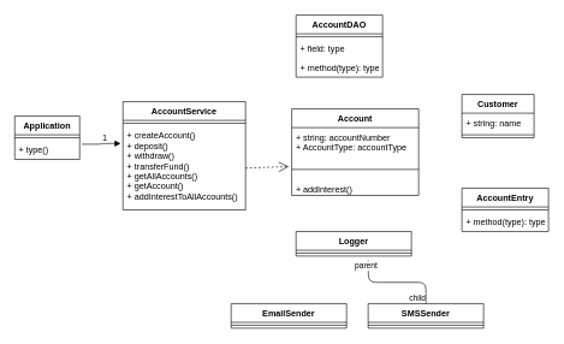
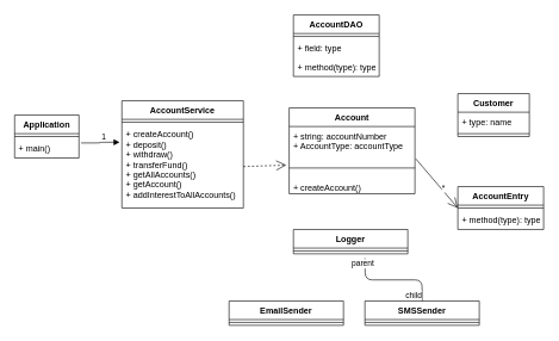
  <mxCell id="0" />
  <mxCell id="1" parent="0" />
  <mxCell id="2" value="Application" style="swimlane;fontStyle=1;align=center;verticalAlign=top;childLayout=stackLayout;horizontal=1;startSize=26;horizontalStack=0;resizeParent=1;resizeParentMax=0;resizeLast=0;collapsible=1;marginBottom=0;" parent="1" vertex="1"><mxGeometry x="20" y="160" width="90" height="60" as="geometry" /></mxCell>
  <mxCell id="3" value="" style="line;strokeWidth=1;fillColor=none;align=left;verticalAlign=middle;spacingTop=-1;spacingLeft=3;spacingRight=3;rotatable=0;labelPosition=right;points=[];portConstraint=eastwest;" parent="2" vertex="1"><mxGeometry y="26" width="90" height="8" as="geometry" /></mxCell>
- <mxCell id="4" value="+ type()&#10;" style="text;strokeColor=none;fillColor=none;align=left;verticalAlign=top;spacingLeft=4;spacingRight=4;overflow=hidden;rotatable=0;points=[[0,0.5],[1,0.5]];portConstraint=eastwest;" parent="2" vertex="1"><mxGeometry y="34" width="90" height="26" as="geometry" /></mxCell>
+ <mxCell id="4" value="+ main()&#10;" style="text;strokeColor=none;fillColor=none;align=left;verticalAlign=top;spacingLeft=4;spacingRight=4;overflow=hidden;rotatable=0;points=[[0,0.5],[1,0.5]];portConstraint=eastwest;" parent="2" vertex="1"><mxGeometry y="34" width="90" height="26" as="geometry" /></mxCell>
  <mxCell id="5" value="Customer" style="swimlane;fontStyle=1;align=center;verticalAlign=top;childLayout=stackLayout;horizontal=1;startSize=26;horizontalStack=0;resizeParent=1;resizeParentMax=0;resizeLast=0;collapsible=1;marginBottom=0;" parent="1" vertex="1"><mxGeometry x="640" y="130" width="100" height="60" as="geometry" /></mxCell>
- <mxCell id="6" value="+ string: name" style="text;strokeColor=none;fillColor=none;align=left;verticalAlign=top;spacingLeft=4;spacingRight=4;overflow=hidden;rotatable=0;points=[[0,0.5],[1,0.5]];portConstraint=eastwest;" parent="5" vertex="1"><mxGeometry y="26" width="100" height="26" as="geometry" /></mxCell>
+ <mxCell id="6" value="+ type: name" style="text;strokeColor=none;fillColor=none;align=left;verticalAlign=top;spacingLeft=4;spacingRight=4;overflow=hidden;rotatable=0;points=[[0,0.5],[1,0.5]];portConstraint=eastwest;" parent="5" vertex="1"><mxGeometry y="26" width="100" height="26" as="geometry" /></mxCell>
  <mxCell id="7" value="" style="line;strokeWidth=1;fillColor=none;align=left;verticalAlign=middle;spacingTop=-1;spacingLeft=3;spacingRight=3;rotatable=0;labelPosition=right;points=[];portConstraint=eastwest;" parent="5" vertex="1"><mxGeometry y="52" width="100" height="8" as="geometry" /></mxCell>
  <mxCell id="8" value="AccountEntry&#10;" style="swimlane;fontStyle=1;align=center;verticalAlign=top;childLayout=stackLayout;horizontal=1;startSize=26;horizontalStack=0;resizeParent=1;resizeParentMax=0;resizeLast=0;collapsible=1;marginBottom=0;" parent="1" vertex="1"><mxGeometry x="640" y="260" width="120" height="60" as="geometry" /></mxCell>
  <mxCell id="9" value="" style="line;strokeWidth=1;fillColor=none;align=left;verticalAlign=middle;spacingTop=-1;spacingLeft=3;spacingRight=3;rotatable=0;labelPosition=right;points=[];portConstraint=eastwest;" parent="8" vertex="1"><mxGeometry y="26" width="120" height="8" as="geometry" /></mxCell>
  <mxCell id="10" value="+ method(type): type" style="text;strokeColor=none;fillColor=none;align=left;verticalAlign=top;spacingLeft=4;spacingRight=4;overflow=hidden;rotatable=0;points=[[0,0.5],[1,0.5]];portConstraint=eastwest;" parent="8" vertex="1"><mxGeometry y="34" width="120" height="26" as="geometry" /></mxCell>
  <mxCell id="11" value="AccountDAO&#10;" style="swimlane;fontStyle=1;align=center;verticalAlign=top;childLayout=stackLayout;horizontal=1;startSize=26;horizontalStack=0;resizeParent=1;resizeParentMax=0;resizeLast=0;collapsible=1;marginBottom=0;" parent="1" vertex="1"><mxGeometry x="410" y="20" width="120" height="86" as="geometry" /></mxCell>
  <mxCell id="12" value="" style="line;strokeWidth=1;fillColor=none;align=left;verticalAlign=middle;spacingTop=-1;spacingLeft=3;spacingRight=3;rotatable=0;labelPosition=right;points=[];portConstraint=eastwest;" parent="11" vertex="1"><mxGeometry y="26" width="120" height="8" as="geometry" /></mxCell>
  <mxCell id="13" value="+ field: type" style="text;strokeColor=none;fillColor=none;align=left;verticalAlign=top;spacingLeft=4;spacingRight=4;overflow=hidden;rotatable=0;points=[[0,0.5],[1,0.5]];portConstraint=eastwest;" parent="11" vertex="1"><mxGeometry y="34" width="120" height="26" as="geometry" /></mxCell>
  <mxCell id="14" value="+ method(type): type" style="text;strokeColor=none;fillColor=none;align=left;verticalAlign=top;spacingLeft=4;spacingRight=4;overflow=hidden;rotatable=0;points=[[0,0.5],[1,0.5]];portConstraint=eastwest;" parent="11" vertex="1"><mxGeometry y="60" width="120" height="26" as="geometry" /></mxCell>
  <mxCell id="15" value="AccountService&#10;" style="swimlane;fontStyle=1;align=center;verticalAlign=top;childLayout=stackLayout;horizontal=1;startSize=26;horizontalStack=0;resizeParent=1;resizeParentMax=0;resizeLast=0;collapsible=1;marginBottom=0;" parent="1" vertex="1"><mxGeometry x="170" y="140" width="170" height="150" as="geometry" /></mxCell>
  <mxCell id="16" value="" style="line;strokeWidth=1;fillColor=none;align=left;verticalAlign=middle;spacingTop=-1;spacingLeft=3;spacingRight=3;rotatable=0;labelPosition=right;points=[];portConstraint=eastwest;" parent="15" vertex="1"><mxGeometry y="26" width="170" height="8" as="geometry" /></mxCell>
  <mxCell id="17" value="+ createAccount()&#10;+ deposit()&#10;+ withdraw()&#10;+ transferFund()&#10;+ getAllAccounts()&#10;+ getAccount()&#10;+ addInterestToAllAccounts()&#10;&#10;" style="text;strokeColor=none;fillColor=none;align=left;verticalAlign=top;spacingLeft=4;spacingRight=4;overflow=hidden;rotatable=0;points=[[0,0.5],[1,0.5]];portConstraint=eastwest;" parent="15" vertex="1"><mxGeometry y="34" width="170" height="116" as="geometry" /></mxCell>
  <mxCell id="18" value="Account" style="swimlane;fontStyle=1;align=center;verticalAlign=top;childLayout=stackLayout;horizontal=1;startSize=26;horizontalStack=0;resizeParent=1;resizeParentMax=0;resizeLast=0;collapsible=1;marginBottom=0;" parent="1" vertex="1"><mxGeometry x="404" y="150" width="176" height="120" as="geometry" /></mxCell>
  <mxCell id="19" value="+ string: accountNumber&#10;+ AccountType: accountType" style="text;strokeColor=none;fillColor=none;align=left;verticalAlign=top;spacingLeft=4;spacingRight=4;overflow=hidden;rotatable=0;points=[[0,0.5],[1,0.5]];portConstraint=eastwest;" parent="18" vertex="1"><mxGeometry y="26" width="176" height="44" as="geometry" /></mxCell>
  <mxCell id="20" value="" style="line;strokeWidth=1;fillColor=none;align=left;verticalAlign=middle;spacingTop=-1;spacingLeft=3;spacingRight=3;rotatable=0;labelPosition=right;points=[];portConstraint=eastwest;" parent="18" vertex="1"><mxGeometry y="70" width="176" height="28" as="geometry" /></mxCell>
- <mxCell id="21" value="+ addInterest()&#10;" style="text;strokeColor=none;fillColor=none;align=left;verticalAlign=top;spacingLeft=4;spacingRight=4;overflow=hidden;rotatable=0;points=[[0,0.5],[1,0.5]];portConstraint=eastwest;" parent="18" vertex="1"><mxGeometry y="98" width="176" height="22" as="geometry" /></mxCell>
+ <mxCell id="21" value="+ createAccount()&#10;" style="text;strokeColor=none;fillColor=none;align=left;verticalAlign=top;spacingLeft=4;spacingRight=4;overflow=hidden;rotatable=0;points=[[0,0.5],[1,0.5]];portConstraint=eastwest;" parent="18" vertex="1"><mxGeometry y="98" width="176" height="22" as="geometry" /></mxCell>
  <mxCell id="22" value="" style="endArrow=block;endFill=1;html=1;edgeStyle=orthogonalEdgeStyle;align=left;verticalAlign=top;fontColor=#000000;exitX=1.033;exitY=0.192;exitDx=0;exitDy=0;exitPerimeter=0;entryX=-0.018;entryY=0.207;entryDx=0;entryDy=0;entryPerimeter=0;" parent="1" source="4" target="17" edge="1"><mxGeometry x="-1" relative="1" as="geometry"><mxPoint x="320" y="250" as="sourcePoint" /><mxPoint x="480" y="250" as="targetPoint" /></mxGeometry></mxCell>
  <mxCell id="23" value="1" style="edgeLabel;resizable=0;html=1;align=left;verticalAlign=bottom;" parent="22" connectable="0" vertex="1"><mxGeometry x="-1" relative="1" as="geometry"><mxPoint x="27.03" y="-0.99" as="offset" /></mxGeometry></mxCell>
  <mxCell id="24" value="" style="endArrow=open;endSize=12;dashed=1;html=1;fontColor=#000000;exitX=1;exitY=0.5;exitDx=0;exitDy=0;" parent="1" source="17" edge="1"><mxGeometry width="160" relative="1" as="geometry"><mxPoint x="320" y="250" as="sourcePoint" /><mxPoint x="400" y="230" as="targetPoint" /></mxGeometry></mxCell>
+ <mxCell id="25" value="" style="endArrow=open;endFill=1;endSize=12;html=1;fontColor=#000000;entryX=0;entryY=0.5;entryDx=0;entryDy=0;exitX=1.006;exitY=1.023;exitDx=0;exitDy=0;exitPerimeter=0;" parent="1" source="19" target="8" edge="1"><mxGeometry width="160" relative="1" as="geometry"><mxPoint x="590" y="208" as="sourcePoint" /><mxPoint x="646" y="170.992" as="targetPoint" /></mxGeometry></mxCell>
+ <mxCell id="26" value="*" style="edgeLabel;html=1;align=center;verticalAlign=middle;resizable=0;points=[];fontColor=#000000;" parent="25" vertex="1" connectable="0"><mxGeometry x="0.653" y="2" relative="1" as="geometry"><mxPoint x="-11.3" y="-15.73" as="offset" /></mxGeometry></mxCell>
  <mxCell id="27" value="Logger" style="swimlane;fontStyle=1;align=center;verticalAlign=top;childLayout=stackLayout;horizontal=1;startSize=26;horizontalStack=0;resizeParent=1;resizeParentMax=0;resizeLast=0;collapsible=1;marginBottom=0;" vertex="1" parent="1"><mxGeometry x="410" y="320" width="160" height="34" as="geometry" /></mxCell>
  <mxCell id="28" value="" style="line;strokeWidth=1;fillColor=none;align=left;verticalAlign=middle;spacingTop=-1;spacingLeft=3;spacingRight=3;rotatable=0;labelPosition=right;points=[];portConstraint=eastwest;" vertex="1" parent="27"><mxGeometry y="26" width="160" height="8" as="geometry" /></mxCell>
  <mxCell id="29" value="EmailSender" style="swimlane;fontStyle=1;align=center;verticalAlign=top;childLayout=stackLayout;horizontal=1;startSize=26;horizontalStack=0;resizeParent=1;resizeParentMax=0;resizeLast=0;collapsible=1;marginBottom=0;" vertex="1" parent="1"><mxGeometry x="320" y="420" width="160" height="34" as="geometry" /></mxCell>
  <mxCell id="30" value="" style="line;strokeWidth=1;fillColor=none;align=left;verticalAlign=middle;spacingTop=-1;spacingLeft=3;spacingRight=3;rotatable=0;labelPosition=right;points=[];portConstraint=eastwest;" vertex="1" parent="29"><mxGeometry y="26" width="160" height="8" as="geometry" /></mxCell>
  <mxCell id="31" value="SMSSender" style="swimlane;fontStyle=1;align=center;verticalAlign=top;childLayout=stackLayout;horizontal=1;startSize=26;horizontalStack=0;resizeParent=1;resizeParentMax=0;resizeLast=0;collapsible=1;marginBottom=0;" vertex="1" parent="1"><mxGeometry x="510" y="420" width="160" height="34" as="geometry" /></mxCell>
  <mxCell id="32" value="" style="line;strokeWidth=1;fillColor=none;align=left;verticalAlign=middle;spacingTop=-1;spacingLeft=3;spacingRight=3;rotatable=0;labelPosition=right;points=[];portConstraint=eastwest;" vertex="1" parent="31"><mxGeometry y="26" width="160" height="8" as="geometry" /></mxCell>
  <mxCell id="33" value="" style="endArrow=none;html=1;edgeStyle=orthogonalEdgeStyle;entryX=0.5;entryY=0;entryDx=0;entryDy=0;" edge="1" parent="1" target="31"><mxGeometry relative="1" as="geometry"><mxPoint x="510" y="360" as="sourcePoint" /><mxPoint x="410" y="430" as="targetPoint" /></mxGeometry></mxCell>
  <mxCell id="34" value="parent" style="edgeLabel;resizable=0;html=1;align=left;verticalAlign=bottom;" connectable="0" vertex="1" parent="33"><mxGeometry x="-1" relative="1" as="geometry"><mxPoint x="-20" y="16" as="offset" /></mxGeometry></mxCell>
  <mxCell id="35" value="child" style="edgeLabel;resizable=0;html=1;align=right;verticalAlign=bottom;" connectable="0" vertex="1" parent="33"><mxGeometry x="1" relative="1" as="geometry" /></mxCell>
